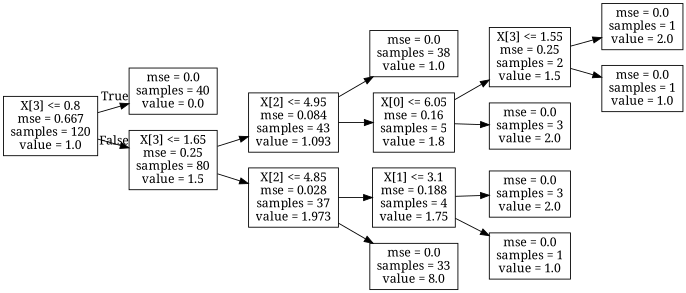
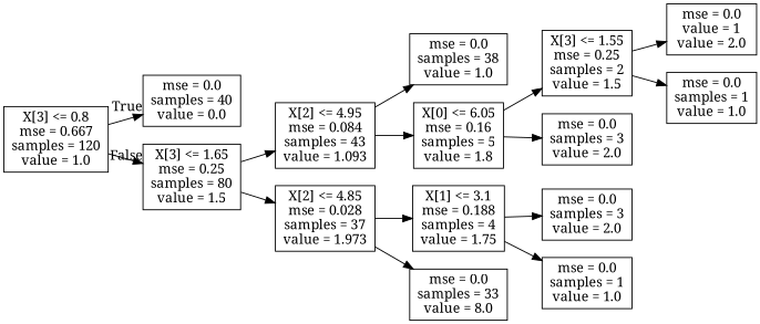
  digraph {
    fontname="Noto Serif"
    rankdir=LR
    node [fontname="Noto Serif" shape=box]
    edge [fontname="Noto Serif"]
    n1 [label="X[3] <= 0.8\nmse = 0.667\nsamples = 120\nvalue = 1.0"]
    n2 [label="mse = 0.0\nsamples = 40\nvalue = 0.0"]
    n3 [label="X[3] <= 1.65\nmse = 0.25\nsamples = 80\nvalue = 1.5"]
    n4 [label="X[2] <= 4.95\nmse = 0.084\nsamples = 43\nvalue = 1.093"]
    n5 [label="X[2] <= 4.85\nmse = 0.028\nsamples = 37\nvalue = 1.973"]
    n6 [label="mse = 0.0\nsamples = 38\nvalue = 1.0"]
    n7 [label="X[0] <= 6.05\nmse = 0.16\nsamples = 5\nvalue = 1.8"]
    n8 [label="X[1] <= 3.1\nmse = 0.188\nsamples = 4\nvalue = 1.75"]
    n9 [label="mse = 0.0\nsamples = 33\nvalue = 8.0"]
    n10 [label="X[3] <= 1.55\nmse = 0.25\nsamples = 2\nvalue = 1.5"]
    n11 [label="mse = 0.0\nsamples = 3\nvalue = 2.0"]
-   n12 [label="mse = 0.0\nsamples = 1\nvalue = 2.0"]
+   n12 [label="mse = 0.0\nvalue = 1\nvalue = 2.0"]
    n13 [label="mse = 0.0\nsamples = 1\nvalue = 1.0"]
    n14 [label="mse = 0.0\nsamples = 3\nvalue = 2.0"]
    n15 [label="mse = 0.0\nsamples = 1\nvalue = 1.0"]
    n1 -> n2 [headlabel=True labelangle=45 labeldistance=2.5]
    n1 -> n3 [headlabel=False labelangle=-45 labeldistance=2.5]
    n3 -> n4
    n3 -> n5
    n4 -> n6
    n4 -> n7
    n5 -> n8
    n5 -> n9
    n7 -> n10
    n7 -> n11
    n8 -> n14
    n8 -> n15
    n10 -> n12
    n10 -> n13
  }
